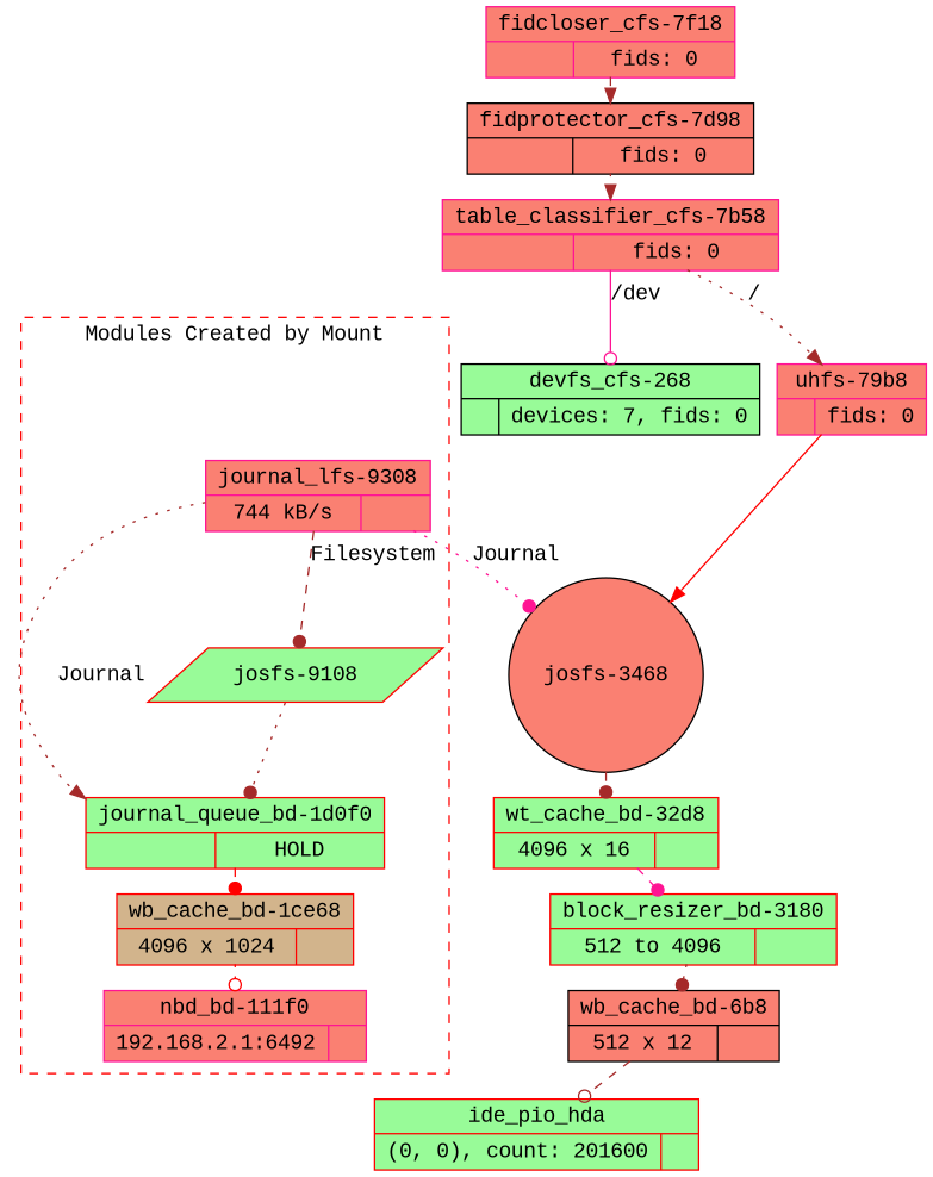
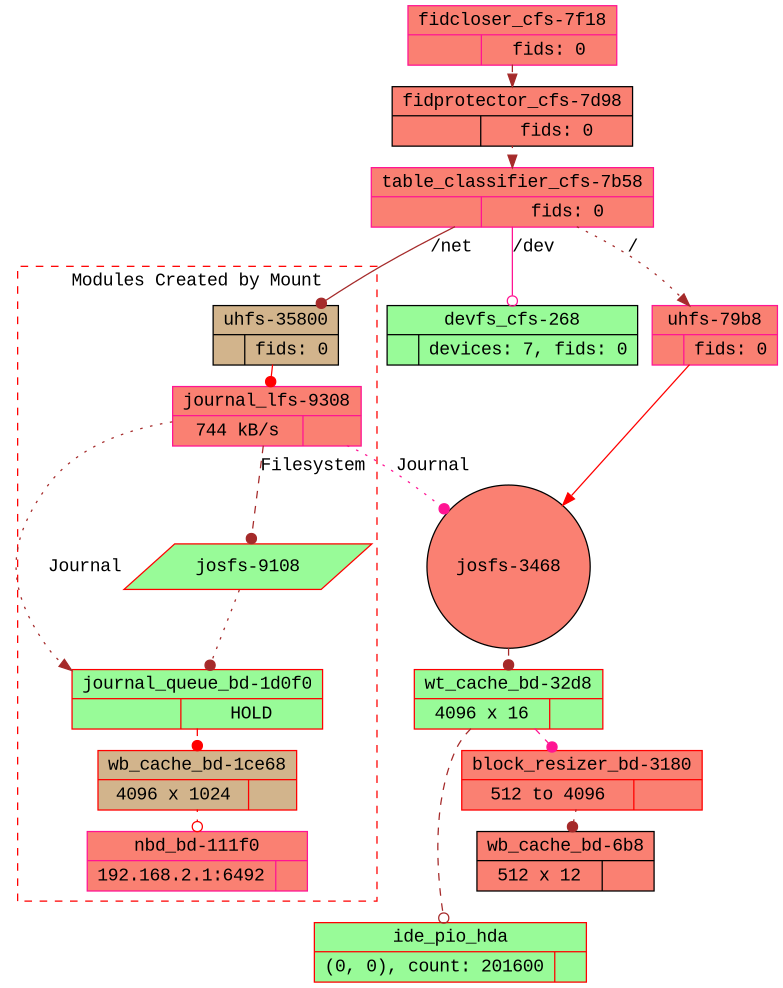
  digraph {
    fontname="Liberation Mono"
    nodesep=0.15
    ranksep=0.15
    node [color=red fillcolor=salmon fontname="Liberation Mono" shape=record style=filled]
    edge [arrowhead=dot color=brown fontname="Liberation Mono" style=dotted]
    n1 [fillcolor=tan label="{ wb_cache_bd-1ce68 |{4096 x 1024|}}"]
    n2 [color=deeppink label="{ nbd_bd-111f0 |{192.168.2.1:6492|}}"]
    n3 [fillcolor=palegreen label="{ journal_queue_bd-1d0f0 |{|HOLD}}"]
    n4 [fillcolor=palegreen label="josfs-9108" shape=parallelogram]
    n5 [color=deeppink label="{ journal_lfs-9308 |{744 kB/s|}}"]
+   n6 [color=black fillcolor=tan label="{ uhfs-35800 |{|fids: 0}}"]
    n7 [color=black label="josfs-3468" shape=circle]
    n8 [fillcolor=palegreen label="{ ide_pio_hda |{(0, 0), count: 201600|}}"]
    n9 [color=black label="{ wb_cache_bd-6b8 |{512 x 12|}}"]
-   n10 [fillcolor=palegreen label="{ block_resizer_bd-3180 |{512 to 4096|}}"]
+   n10 [label="{ block_resizer_bd-3180 |{512 to 4096|}}"]
    n11 [fillcolor=palegreen label="{ wt_cache_bd-32d8 |{4096 x 16|}}"]
    n12 [color=black fillcolor=palegreen label="{ devfs_cfs-268 |{|devices: 7, fids: 0}}"]
    n13 [color=deeppink label="{ uhfs-79b8 |{|fids: 0}}"]
    n14 [color=deeppink label="{ table_classifier_cfs-7b58 |{|fids: 0}}"]
    n15 [color=black label="{ fidprotector_cfs-7d98 |{|fids: 0}}"]
    n16 [color=deeppink label="{ fidcloser_cfs-7f18 |{|fids: 0}}"]
    subgraph cluster_1 {
      color=red
      label="Modules Created by Mount"
      style=dashed
      n1
      n2
      n3
      n4
      n5
+     n6
    }
    n1 -> n2 [arrowhead=odot color=red]
    n3 -> n1 [color=red style=dashed]
    n4 -> n3
    n5 -> n3 [arrowhead=normal label=Journal]
    n5 -> n4 [label=Filesystem style=dashed]
    n5 -> n7 [color=deeppink label=Journal]
+   n6 -> n5 [color=red style=solid]
    n7 -> n11 [style=dashed]
-   n9 -> n8 [arrowhead=odot style=dashed]
+   n11 -> n8 [arrowhead=odot style=dashed]
    n10 -> n9
    n11 -> n10 [color=deeppink style=dashed]
    n13 -> n7 [arrowhead=normal color=red style=solid]
+   n14 -> n6 [label="/net" style=solid]
    n14 -> n12 [arrowhead=odot color=deeppink label="/dev" style=solid]
    n14 -> n13 [arrowhead=normal label="/"]
    n15 -> n14 [arrowhead=normal]
    n16 -> n15 [arrowhead=normal style=dashed]
  }
